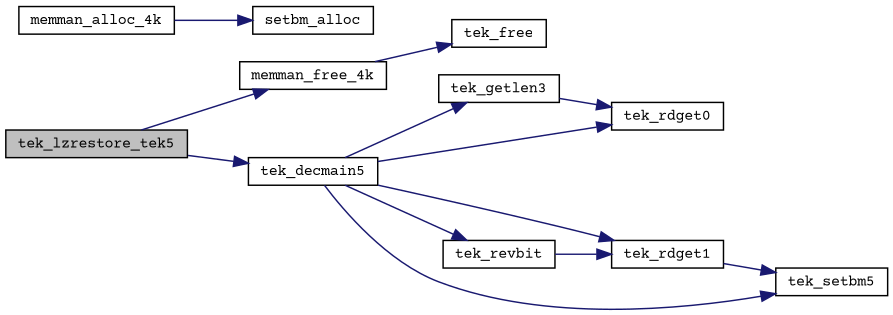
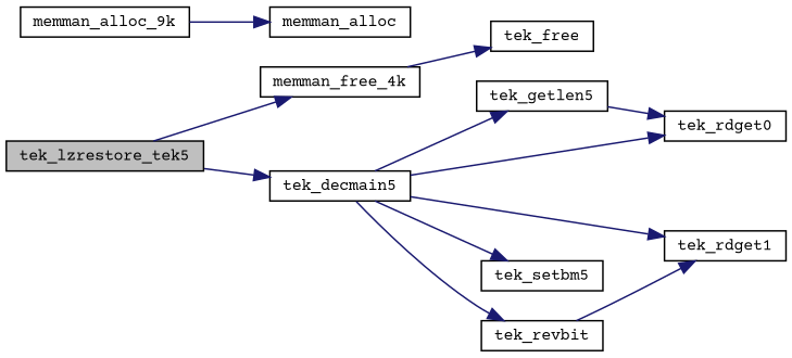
  digraph {
    fontname="Courier Prime"
    rankdir=LR
    node [color=black fillcolor=white fontname="Courier Prime" fontsize=10 shape=record style=filled]
    edge [color=midnightblue fontname="Courier Prime" fontsize=10 labelfontname=Helvetica labelfontsize=10 style=solid]
    n1 [fillcolor=grey75 fontcolor=black height=0.2 label=tek_lzrestore_tek5 width=0.4]
    n2 [height=0.2 label=memman_free_4k width=0.4]
    n3 [height=0.2 label=tek_decmain5 width=0.4]
-   n4 [height=0.2 label=memman_alloc_4k width=0.4]
-   n5 [height=0.2 label=setbm_alloc width=0.4]
+   n4 [height=0.2 label=memman_alloc_9k width=0.4]
+   n5 [height=0.2 label=memman_alloc width=0.4]
    n6 [height=0.2 label=tek_free width=0.4]
-   n7 [height=0.2 label=tek_getlen3 width=0.4]
+   n7 [height=0.2 label=tek_getlen5 width=0.4]
    n8 [height=0.2 label=tek_rdget0 width=0.4]
    n9 [height=0.2 label=tek_rdget1 width=0.4]
    n10 [height=0.2 label=tek_setbm5 width=0.4]
    n11 [height=0.2 label=tek_revbit width=0.4]
    n1 -> n2
    n1 -> n3
    n2 -> n6
    n3 -> n7
    n3 -> n8
    n3 -> n9
    n3 -> n10
    n3 -> n11
    n4 -> n5
    n7 -> n8
-   n9 -> n10
    n11 -> n9
  }
